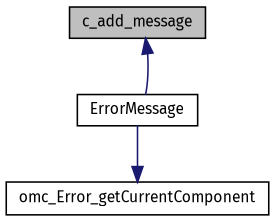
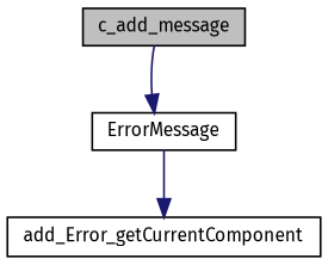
  digraph {
    fontname="Fira Sans"
    rankdir=TB
    node [color=black fillcolor=white fontname="Fira Sans" fontsize=10 shape=record style=filled]
    edge [color=midnightblue fontname="Fira Sans" fontsize=10 labelfontname=Helvetica labelfontsize=10 style=solid]
    n1 [fillcolor=grey75 fontcolor=black height=0.2 label=c_add_message width=0.4]
    n2 [height=0.2 label=ErrorMessage width=0.4]
-   n3 [height=0.2 label=omc_Error_getCurrentComponent width=0.4]
-   n2 -> n1
+   n3 [height=0.2 label=add_Error_getCurrentComponent width=0.4]
+   n1 -> n2
    n2 -> n3
  }
